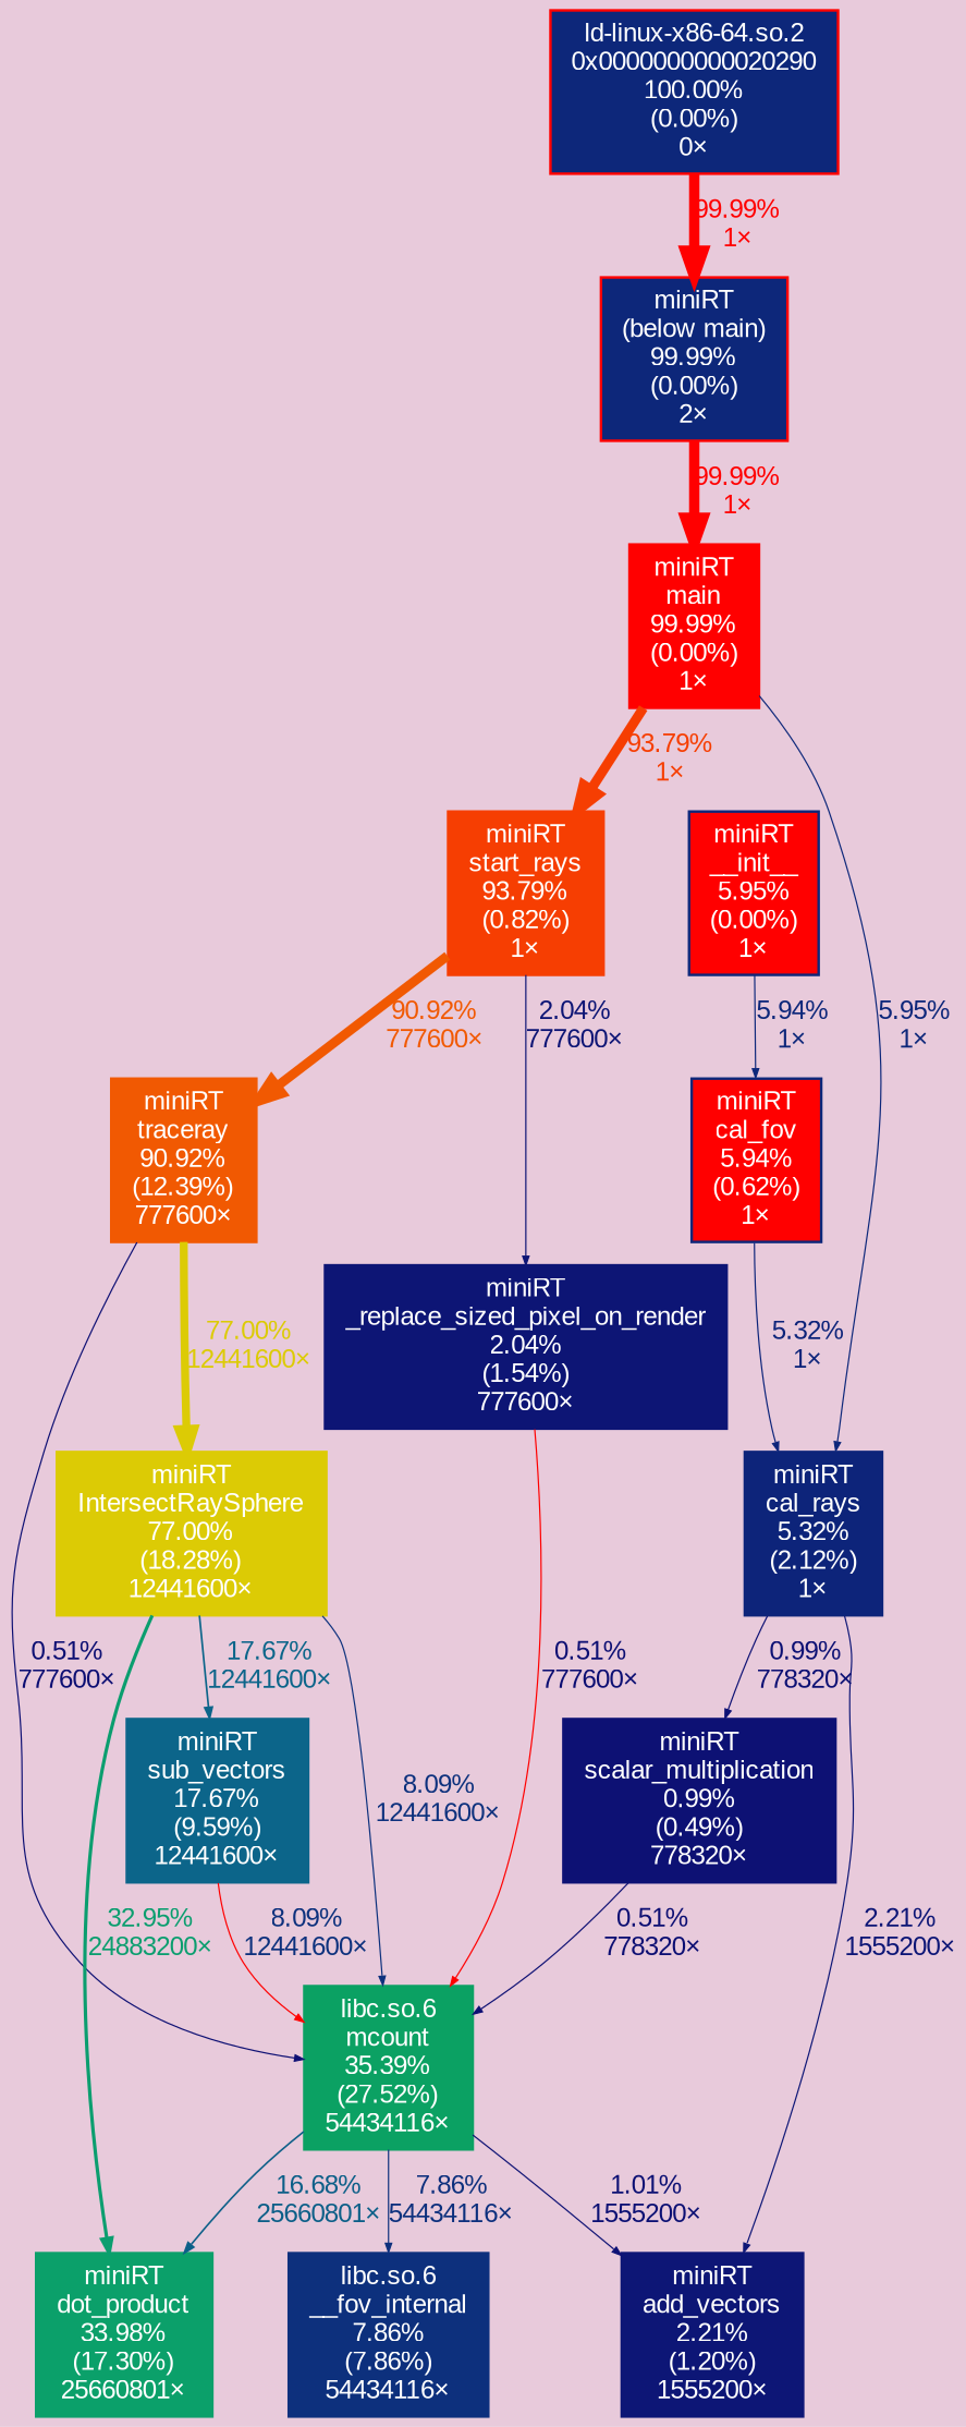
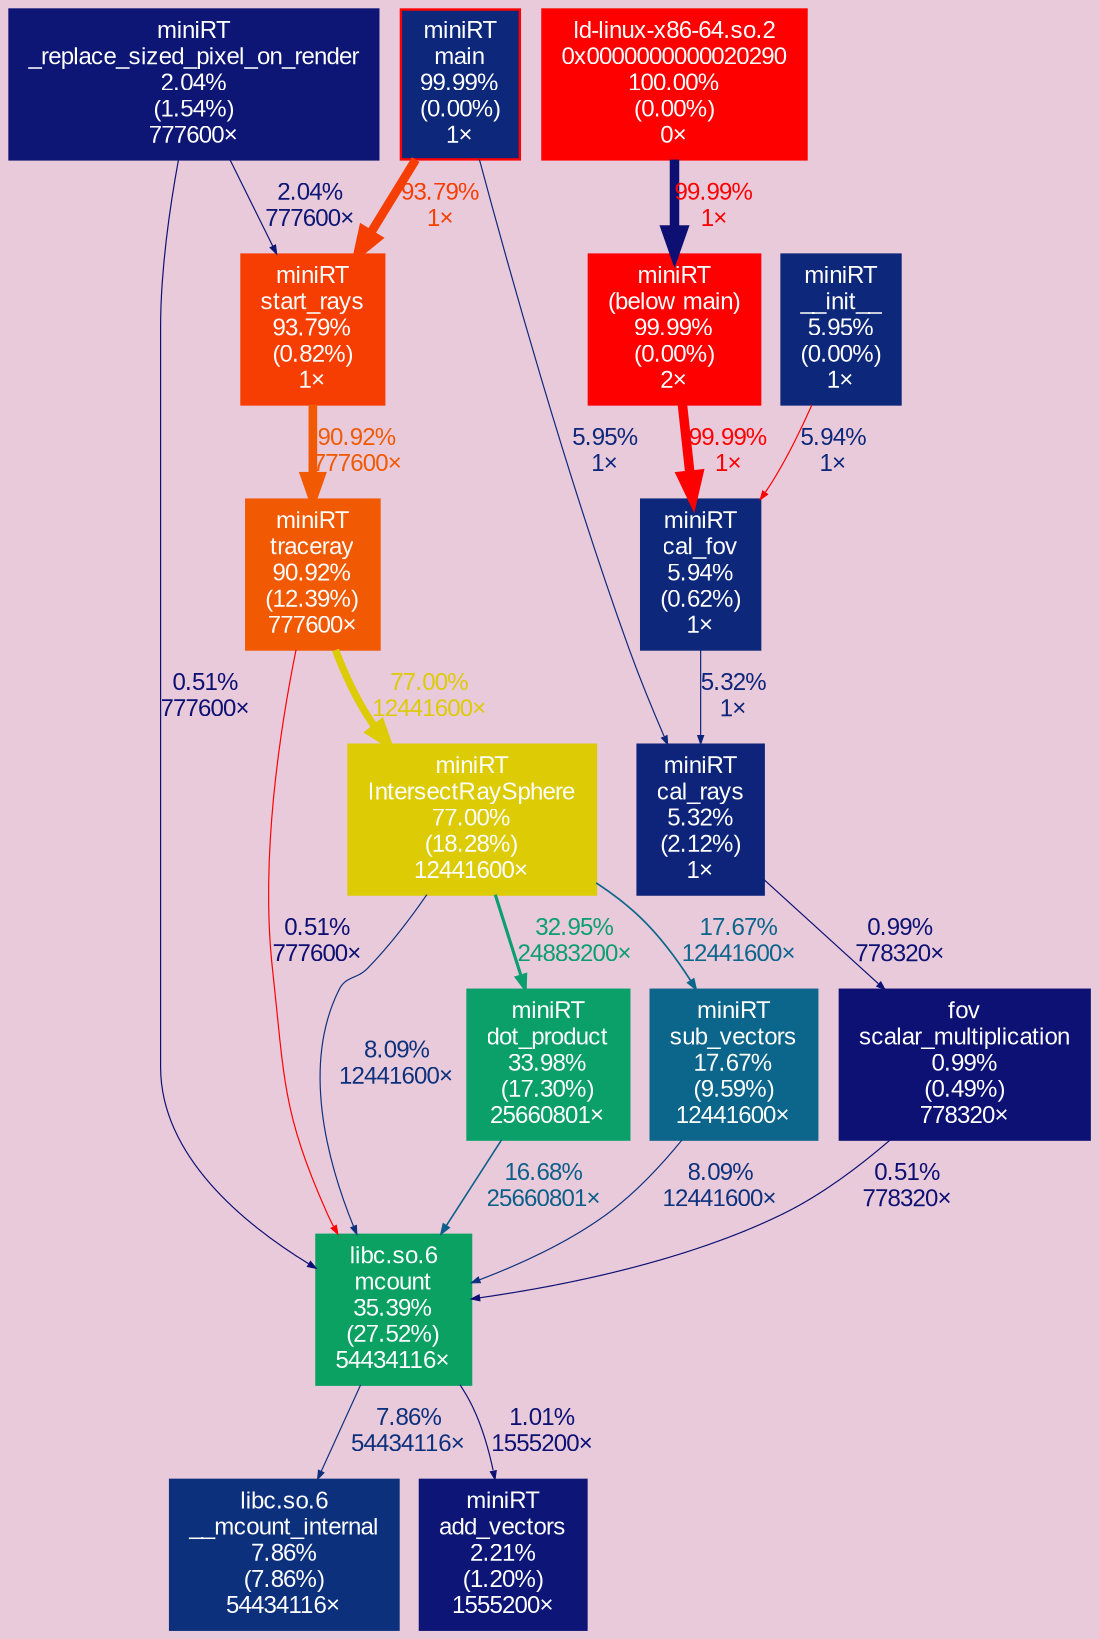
  digraph {
    bgcolor="#E8CADB"
    fontname=Arial
    nodesep=0.125
    ranksep=0.25
    node [color="#ff0000" fontcolor="#ffffff" fontname=Arial fontsize=10.00 shape=box style=filled]
    edge [arrowsize=0.35 color="#0d0f73" fontcolor="#0d0f73" fontname=Arial fontsize=10.00 labeldistance=0.50 penwidth=0.50]
-   n1 [height=0 label="miniRT\n(below main)\n99.99%\n(0.00%)\n2×" width=0 fillcolor="#0d277a"]
-   n2 [height=0 label="miniRT\nmain\n99.99%\n(0.00%)\n1×" width=0]
+   n1 [height=0 label="miniRT\n(below main)\n99.99%\n(0.00%)\n2×" width=0]
+   n2 [height=0 label="miniRT\nmain\n99.99%\n(0.00%)\n1×" width=0 fillcolor="#0d277a"]
    n3 [color="#f63e02" height=0 label="miniRT\nstart_rays\n93.79%\n(0.82%)\n1×" width=0]
    n4 [color="#0d247a" height=0 label="miniRT\ncal_rays\n5.32%\n(2.12%)\n1×" width=0]
-   n5 [color="#0d277a" height=0 label="miniRT\n__init__\n5.95%\n(0.00%)\n1×" width=0 fillcolor="#ff0000"]
-   n6 [color="#0d277a" height=0 label="miniRT\ncal_fov\n5.94%\n(0.62%)\n1×" width=0 fillcolor="#ff0000"]
+   n5 [color="#0d277a" height=0 label="miniRT\n__init__\n5.95%\n(0.00%)\n1×" width=0]
+   n6 [color="#0d277a" height=0 label="miniRT\ncal_fov\n5.94%\n(0.62%)\n1×" width=0]
    n7 [color="#0d1575" height=0 label="miniRT\n_replace_sized_pixel_on_render\n2.04%\n(1.54%)\n777600×" width=0]
    n8 [color="#f15902" height=0 label="miniRT\ntraceray\n90.92%\n(12.39%)\n777600×" width=0]
-   n9 [height=0 label="ld-linux-x86-64.so.2\n0x0000000000020290\n100.00%\n(0.00%)\n0×" width=0 fillcolor="#0d277a"]
+   n9 [height=0 label="ld-linux-x86-64.so.2\n0x0000000000020290\n100.00%\n(0.00%)\n0×" width=0]
    n10 [color="#dccb05" height=0 label="miniRT\nIntersectRaySphere\n77.00%\n(18.28%)\n12441600×" width=0]
    n11 [color="#0ba06a" height=0 label="miniRT\ndot_product\n33.98%\n(17.30%)\n25660801×" width=0]
    n12 [color="#0ba163" height=0 label="libc.so.6\nmcount\n35.39%\n(27.52%)\n54434116×" width=0]
    n13 [color="#0c658a" height=0 label="miniRT\nsub_vectors\n17.67%\n(9.59%)\n12441600×" width=0]
-   n14 [color="#0d307d" height=0 label="libc.so.6\n__fov_internal\n7.86%\n(7.86%)\n54434116×" width=0]
+   n14 [color="#0d307d" height=0 label="libc.so.6\n__mcount_internal\n7.86%\n(7.86%)\n54434116×" width=0]
    n15 [color="#0d1676" height=0 label="miniRT\nadd_vectors\n2.21%\n(1.20%)\n1555200×" width=0]
-   n16 [color="#0d1174" height=0 label="miniRT\nscalar_multiplication\n0.99%\n(0.49%)\n778320×" width=0]
-   n1 -> n2 [arrowsize=1.00 color="#ff0000" fontcolor="#ff0000" label="99.99%\n1×" labeldistance=4.00 penwidth=4.00]
+   n16 [color="#0d1174" height=0 label="fov\nscalar_multiplication\n0.99%\n(0.49%)\n778320×" width=0]
+   n1 -> n6 [arrowsize=1.00 color="#ff0000" fontcolor="#ff0000" label="99.99%\n1×" labeldistance=4.00 penwidth=4.00]
    n2 -> n3 [arrowsize=0.97 color="#f63e02" fontcolor="#f63e02" label="93.79%\n1×" labeldistance=3.75 penwidth=3.75]
    n2 -> n4 [color="#0d277a" fontcolor="#0d277a" label="5.95%\n1×"]
-   n3 -> n7 [color="#0d1575" fontcolor="#0d1575" label="2.04%\n777600×"]
+   n7 -> n3 [color="#0d1575" fontcolor="#0d1575" label="2.04%\n777600×"]
    n3 -> n8 [arrowsize=0.95 color="#f15902" fontcolor="#f15902" label="90.92%\n777600×" labeldistance=3.64 penwidth=3.64]
-   n4 -> n15 [color="#0d1676" fontcolor="#0d1676" label="2.21%\n1555200×"]
    n4 -> n16 [color="#0d1174" fontcolor="#0d1174" label="0.99%\n778320×"]
-   n5 -> n6 [color="#0d277a" fontcolor="#0d277a" label="5.94%\n1×"]
+   n5 -> n6 [color="#ff0000" fontcolor="#0d277a" label="5.94%\n1×"]
    n6 -> n4 [color="#0d247a" fontcolor="#0d247a" label="5.32%\n1×"]
-   n7 -> n12 [color="#ff0000" label="0.51%\n777600×"]
+   n7 -> n12 [label="0.51%\n777600×"]
    n8 -> n10 [arrowsize=0.88 color="#dccb05" fontcolor="#dccb05" label="77.00%\n12441600×" labeldistance=3.08 penwidth=3.08]
-   n8 -> n12 [label="0.51%\n777600×"]
-   n9 -> n1 [arrowsize=1.00 color="#ff0000" fontcolor="#ff0000" label="99.99%\n1×" labeldistance=4.00 penwidth=4.00]
+   n8 -> n12 [color="#ff0000" label="0.51%\n777600×"]
+   n9 -> n1 [arrowsize=1.00 fontcolor="#ff0000" label="99.99%\n1×" labeldistance=4.00 penwidth=4.00]
    n10 -> n11 [arrowsize=0.57 color="#0b9e6f" fontcolor="#0b9e6f" label="32.95%\n24883200×" labeldistance=1.32 penwidth=1.32]
    n10 -> n12 [color="#0d317d" fontcolor="#0d317d" label="8.09%\n12441600×"]
    n10 -> n13 [arrowsize=0.42 color="#0c658a" fontcolor="#0c658a" label="17.67%\n12441600×" labeldistance=0.71 penwidth=0.71]
-   n12 -> n11 [arrowsize=0.41 color="#0c5f88" fontcolor="#0c5f88" label="16.68%\n25660801×" labeldistance=0.67 penwidth=0.67]
+   n11 -> n12 [arrowsize=0.41 color="#0c5f88" fontcolor="#0c5f88" label="16.68%\n25660801×" labeldistance=0.67 penwidth=0.67]
    n12 -> n14 [color="#0d307d" fontcolor="#0d307d" label="7.86%\n54434116×"]
    n12 -> n15 [color="#0d1174" fontcolor="#0d1174" label="1.01%\n1555200×"]
-   n13 -> n12 [color="#ff0000" fontcolor="#0d317d" label="8.09%\n12441600×"]
+   n13 -> n12 [color="#0d317d" fontcolor="#0d317d" label="8.09%\n12441600×"]
    n16 -> n12 [label="0.51%\n778320×"]
  }
